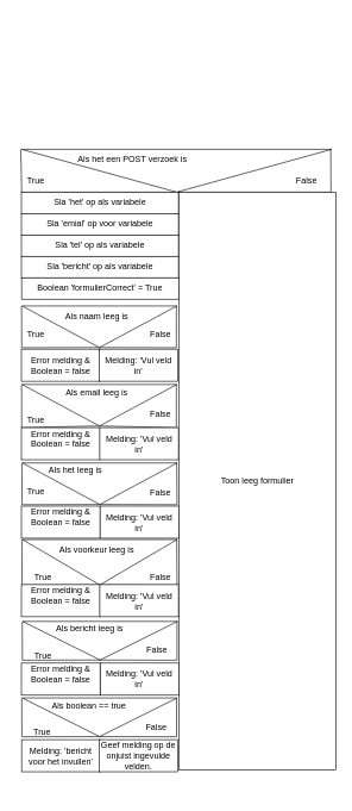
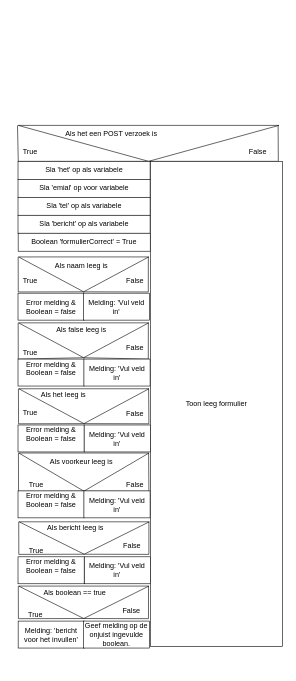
  <mxCell id="0" />
  <mxCell id="1" parent="0" />
  <mxCell id="2" value="" style="triangle;whiteSpace=wrap;html=1;rotation=90;" vertex="1" parent="1"><mxGeometry x="217.5" y="20.5" width="60" height="435" as="geometry" /></mxCell>
  <mxCell id="3" value="Als het een POST verzoek is" style="text;html=1;align=center;verticalAlign=middle;resizable=0;points=[];autosize=1;strokeColor=none;fillColor=none;" vertex="1" parent="1"><mxGeometry x="100" y="208" width="170" height="30" as="geometry" /></mxCell>
  <mxCell id="4" value="" style="endArrow=none;html=1;rounded=0;entryX=0;entryY=1.003;entryDx=0;entryDy=0;entryPerimeter=0;exitX=1;exitY=0.5;exitDx=0;exitDy=0;" edge="1" parent="1" source="2" target="2"><mxGeometry width="50" height="50" relative="1" as="geometry"><mxPoint x="0" y="318" as="sourcePoint" /><mxPoint x="40" y="268" as="targetPoint" /><Array as="points"><mxPoint x="30" y="268" /></Array></mxGeometry></mxCell>
  <mxCell id="5" value="" style="endArrow=none;html=1;rounded=0;entryX=0;entryY=0.003;entryDx=0;entryDy=0;entryPerimeter=0;exitX=1;exitY=0.5;exitDx=0;exitDy=0;" edge="1" parent="1" source="2" target="2"><mxGeometry width="50" height="50" relative="1" as="geometry"><mxPoint x="220" y="438" as="sourcePoint" /><mxPoint x="270" y="388" as="targetPoint" /><Array as="points"><mxPoint x="464" y="268" /></Array></mxGeometry></mxCell>
  <mxCell id="6" value="False" style="text;html=1;strokeColor=none;fillColor=none;align=center;verticalAlign=middle;whiteSpace=wrap;rounded=0;" vertex="1" parent="1"><mxGeometry x="400" y="238" width="60" height="30" as="geometry" /></mxCell>
  <mxCell id="7" value="True" style="text;html=1;strokeColor=none;fillColor=none;align=center;verticalAlign=middle;whiteSpace=wrap;rounded=0;" vertex="1" parent="1"><mxGeometry x="20" y="238" width="60" height="30" as="geometry" /></mxCell>
  <mxCell id="8" value="" style="triangle;whiteSpace=wrap;html=1;rotation=90;" vertex="1" parent="1"><mxGeometry x="110" y="348" width="58.19" height="217.27" as="geometry" /></mxCell>
  <mxCell id="9" value="" style="endArrow=none;html=1;rounded=0;entryX=0;entryY=1.003;entryDx=0;entryDy=0;entryPerimeter=0;exitX=1;exitY=0.5;exitDx=0;exitDy=0;" edge="1" parent="1" source="8" target="8"><mxGeometry width="50" height="50" relative="1" as="geometry"><mxPoint x="0.46" y="598" as="sourcePoint" /><mxPoint x="40.46" y="548" as="targetPoint" /><Array as="points"><mxPoint x="30" y="486" /></Array></mxGeometry></mxCell>
  <mxCell id="10" value="" style="endArrow=none;html=1;rounded=0;entryX=0;entryY=0.003;entryDx=0;entryDy=0;entryPerimeter=0;exitX=1;exitY=0.5;exitDx=0;exitDy=0;" edge="1" parent="1" source="8" target="8"><mxGeometry width="50" height="50" relative="1" as="geometry"><mxPoint x="220.46" y="718" as="sourcePoint" /><mxPoint x="270.46" y="668" as="targetPoint" /><Array as="points"><mxPoint x="247" y="486" /></Array></mxGeometry></mxCell>
  <mxCell id="11" value="Als naam leeg is" style="text;html=1;align=center;verticalAlign=middle;resizable=0;points=[];autosize=1;strokeColor=none;fillColor=none;" vertex="1" parent="1"><mxGeometry x="80" y="428" width="110" height="30" as="geometry" /></mxCell>
  <mxCell id="12" value="" style="triangle;whiteSpace=wrap;html=1;rotation=90;" vertex="1" parent="1"><mxGeometry x="110" y="458" width="58.19" height="217.27" as="geometry" /></mxCell>
  <mxCell id="13" value="" style="endArrow=none;html=1;rounded=0;entryX=0;entryY=1.003;entryDx=0;entryDy=0;entryPerimeter=0;exitX=1;exitY=0.5;exitDx=0;exitDy=0;" edge="1" parent="1" source="12" target="12"><mxGeometry width="50" height="50" relative="1" as="geometry"><mxPoint x="10.46" y="693" as="sourcePoint" /><mxPoint x="50.46" y="643" as="targetPoint" /><Array as="points"><mxPoint x="30" y="598" /></Array></mxGeometry></mxCell>
  <mxCell id="14" value="" style="endArrow=none;html=1;rounded=0;entryX=0;entryY=0.003;entryDx=0;entryDy=0;entryPerimeter=0;exitX=1;exitY=0.5;exitDx=0;exitDy=0;" edge="1" parent="1" source="12" target="12"><mxGeometry width="50" height="50" relative="1" as="geometry"><mxPoint x="230.46" y="813" as="sourcePoint" /><mxPoint x="280.46" y="763" as="targetPoint" /><Array as="points"><mxPoint x="247" y="598" /></Array></mxGeometry></mxCell>
- <mxCell id="15" value="Als email leeg is" style="text;html=1;align=center;verticalAlign=middle;resizable=0;points=[];autosize=1;strokeColor=none;fillColor=none;" vertex="1" parent="1"><mxGeometry x="80" y="535.27" width="110" height="30" as="geometry" /></mxCell>
+ <mxCell id="15" value="Als false leeg is" style="text;html=1;align=center;verticalAlign=middle;resizable=0;points=[];autosize=1;strokeColor=none;fillColor=none;" vertex="1" parent="1"><mxGeometry x="80" y="535.27" width="110" height="30" as="geometry" /></mxCell>
  <mxCell id="16" value="" style="triangle;whiteSpace=wrap;html=1;rotation=90;" vertex="1" parent="1"><mxGeometry x="110.46" y="568" width="58.19" height="217.27" as="geometry" /></mxCell>
  <mxCell id="17" value="" style="endArrow=none;html=1;rounded=0;entryX=0;entryY=1.003;entryDx=0;entryDy=0;entryPerimeter=0;exitX=1;exitY=0.5;exitDx=0;exitDy=0;" edge="1" parent="1" source="16" target="16"><mxGeometry width="50" height="50" relative="1" as="geometry"><mxPoint x="0.92" y="818" as="sourcePoint" /><mxPoint x="40.92" y="768" as="targetPoint" /><Array as="points"><mxPoint x="30.46" y="706" /></Array></mxGeometry></mxCell>
  <mxCell id="18" value="" style="endArrow=none;html=1;rounded=0;entryX=0;entryY=0.003;entryDx=0;entryDy=0;entryPerimeter=0;exitX=1;exitY=0.5;exitDx=0;exitDy=0;" edge="1" parent="1" source="16" target="16"><mxGeometry width="50" height="50" relative="1" as="geometry"><mxPoint x="220.92" y="938" as="sourcePoint" /><mxPoint x="270.92" y="888" as="targetPoint" /><Array as="points"><mxPoint x="248" y="706" /></Array></mxGeometry></mxCell>
  <mxCell id="19" value="Als het leeg is" style="text;html=1;align=center;verticalAlign=middle;resizable=0;points=[];autosize=1;strokeColor=none;fillColor=none;" vertex="1" parent="1"><mxGeometry x="59.56" y="643" width="90" height="30" as="geometry" /></mxCell>
  <mxCell id="20" value="" style="triangle;whiteSpace=wrap;html=1;rotation=90;" vertex="1" parent="1"><mxGeometry x="107.73" y="678" width="63.65" height="217.27" as="geometry" /></mxCell>
  <mxCell id="21" value="" style="endArrow=none;html=1;rounded=0;entryX=0;entryY=1.003;entryDx=0;entryDy=0;entryPerimeter=0;exitX=1;exitY=0.5;exitDx=0;exitDy=0;" edge="1" parent="1" source="20" target="20"><mxGeometry width="50" height="50" relative="1" as="geometry"><mxPoint x="10.92" y="880.73" as="sourcePoint" /><mxPoint x="50.92" y="830.73" as="targetPoint" /><Array as="points"><mxPoint x="30.46" y="818.73" /></Array></mxGeometry></mxCell>
  <mxCell id="22" value="" style="endArrow=none;html=1;rounded=0;entryX=0;entryY=0.003;entryDx=0;entryDy=0;entryPerimeter=0;exitX=1;exitY=0.5;exitDx=0;exitDy=0;" edge="1" parent="1" source="20" target="20"><mxGeometry width="50" height="50" relative="1" as="geometry"><mxPoint x="230.92" y="1000.73" as="sourcePoint" /><mxPoint x="280.92" y="950.73" as="targetPoint" /><Array as="points"><mxPoint x="248" y="818.73" /></Array></mxGeometry></mxCell>
  <mxCell id="23" value="Als voorkeur leeg is" style="text;html=1;align=center;verticalAlign=middle;resizable=0;points=[];autosize=1;strokeColor=none;fillColor=none;" vertex="1" parent="1"><mxGeometry x="75" y="755.27" width="120" height="30" as="geometry" /></mxCell>
  <mxCell id="24" value="" style="triangle;whiteSpace=wrap;html=1;rotation=90;" vertex="1" parent="1"><mxGeometry x="112.96" y="788" width="54.11" height="217.27" as="geometry" /></mxCell>
  <mxCell id="25" value="" style="endArrow=none;html=1;rounded=0;entryX=0;entryY=1.003;entryDx=0;entryDy=0;entryPerimeter=0;exitX=1;exitY=0.5;exitDx=0;exitDy=0;" edge="1" parent="1" source="24" target="24"><mxGeometry width="50" height="50" relative="1" as="geometry"><mxPoint x="11.38" y="985.96" as="sourcePoint" /><mxPoint x="51.38" y="935.96" as="targetPoint" /><Array as="points"><mxPoint x="30.92" y="923.96" /></Array></mxGeometry></mxCell>
  <mxCell id="26" value="" style="endArrow=none;html=1;rounded=0;entryX=0;entryY=0.003;entryDx=0;entryDy=0;entryPerimeter=0;exitX=1;exitY=0.5;exitDx=0;exitDy=0;" edge="1" parent="1" source="24" target="24"><mxGeometry width="50" height="50" relative="1" as="geometry"><mxPoint x="231.38" y="1105.96" as="sourcePoint" /><mxPoint x="281.38" y="1055.96" as="targetPoint" /><Array as="points"><mxPoint x="248" y="923.96" /></Array></mxGeometry></mxCell>
  <mxCell id="27" value="Als bericht leeg is" style="text;html=1;align=center;verticalAlign=middle;resizable=0;points=[];autosize=1;strokeColor=none;fillColor=none;" vertex="1" parent="1"><mxGeometry x="70" y="865.27" width="110" height="30" as="geometry" /></mxCell>
  <mxCell id="28" value="True" style="text;html=1;strokeColor=none;fillColor=none;align=center;verticalAlign=middle;whiteSpace=wrap;rounded=0;" vertex="1" parent="1"><mxGeometry x="20" y="453" width="60" height="30" as="geometry" /></mxCell>
  <mxCell id="29" value="True" style="text;html=1;strokeColor=none;fillColor=none;align=center;verticalAlign=middle;whiteSpace=wrap;rounded=0;" vertex="1" parent="1"><mxGeometry x="20" y="578" width="60" height="20" as="geometry" /></mxCell>
  <mxCell id="30" value="Sla 'het' op als variabele" style="rounded=0;whiteSpace=wrap;html=1;" vertex="1" parent="1"><mxGeometry x="29.56" y="268" width="220.44" height="30" as="geometry" /></mxCell>
  <mxCell id="31" value="Sla 'emial' op voor variabele" style="rounded=0;whiteSpace=wrap;html=1;" vertex="1" parent="1"><mxGeometry x="29.56" y="298" width="220.44" height="30" as="geometry" /></mxCell>
  <mxCell id="32" value="Sla 'tel' op als variabele" style="rounded=0;whiteSpace=wrap;html=1;" vertex="1" parent="1"><mxGeometry x="29.56" y="328" width="220.44" height="30" as="geometry" /></mxCell>
  <mxCell id="33" value="Sla 'bericht' op als variabele" style="rounded=0;whiteSpace=wrap;html=1;" vertex="1" parent="1"><mxGeometry x="29.56" y="358" width="220.44" height="30" as="geometry" /></mxCell>
  <mxCell id="34" value="Error melding &amp;amp; Boolean = false" style="rounded=0;whiteSpace=wrap;html=1;" vertex="1" parent="1"><mxGeometry x="29.56" y="488" width="110.44" height="45" as="geometry" /></mxCell>
  <mxCell id="35" value="&#10;Error melding &amp;amp; Boolean = false&lt;br&gt;&#10;&#10;" style="rounded=0;whiteSpace=wrap;html=1;" vertex="1" parent="1"><mxGeometry x="29.56" y="598" width="110.44" height="45" as="geometry" /></mxCell>
  <mxCell id="36" value="&#10;Error melding &amp;amp; Boolean = false&lt;br&gt;&#10;&#10;" style="rounded=0;whiteSpace=wrap;html=1;" vertex="1" parent="1"><mxGeometry x="29.56" y="708" width="110.44" height="45" as="geometry" /></mxCell>
  <mxCell id="37" value="&#10;Error melding &amp;amp; Boolean = false&lt;br&gt;&#10;&#10;" style="rounded=0;whiteSpace=wrap;html=1;" vertex="1" parent="1"><mxGeometry x="29.56" y="818" width="110.44" height="45" as="geometry" /></mxCell>
  <mxCell id="38" value="&#10;Error melding &amp;amp; Boolean = false&lt;br&gt;&#10;&#10;" style="rounded=0;whiteSpace=wrap;html=1;" vertex="1" parent="1"><mxGeometry x="29.56" y="928" width="110.44" height="45" as="geometry" /></mxCell>
  <mxCell id="39" value="True" style="text;html=1;strokeColor=none;fillColor=none;align=center;verticalAlign=middle;whiteSpace=wrap;rounded=0;" vertex="1" parent="1"><mxGeometry x="20" y="678" width="60" height="20" as="geometry" /></mxCell>
  <mxCell id="40" value="True" style="text;html=1;strokeColor=none;fillColor=none;align=center;verticalAlign=middle;whiteSpace=wrap;rounded=0;" vertex="1" parent="1"><mxGeometry x="29.56" y="798" width="60" height="20" as="geometry" /></mxCell>
  <mxCell id="41" value="True" style="text;html=1;strokeColor=none;fillColor=none;align=center;verticalAlign=middle;whiteSpace=wrap;rounded=0;" vertex="1" parent="1"><mxGeometry x="29.56" y="908" width="60" height="20" as="geometry" /></mxCell>
  <mxCell id="42" value="False" style="text;html=1;strokeColor=none;fillColor=none;align=center;verticalAlign=middle;whiteSpace=wrap;rounded=0;" vertex="1" parent="1"><mxGeometry x="195" y="453" width="60" height="30" as="geometry" /></mxCell>
  <mxCell id="43" value="False" style="text;html=1;strokeColor=none;fillColor=none;align=center;verticalAlign=middle;whiteSpace=wrap;rounded=0;" vertex="1" parent="1"><mxGeometry x="195" y="565.27" width="60" height="30" as="geometry" /></mxCell>
  <mxCell id="44" value="False" style="text;html=1;strokeColor=none;fillColor=none;align=center;verticalAlign=middle;whiteSpace=wrap;rounded=0;" vertex="1" parent="1"><mxGeometry x="195" y="675.27" width="60" height="30" as="geometry" /></mxCell>
  <mxCell id="45" value="False" style="text;html=1;strokeColor=none;fillColor=none;align=center;verticalAlign=middle;whiteSpace=wrap;rounded=0;" vertex="1" parent="1"><mxGeometry x="195" y="793" width="60" height="30" as="geometry" /></mxCell>
  <mxCell id="46" value="False" style="text;html=1;strokeColor=none;fillColor=none;align=center;verticalAlign=middle;whiteSpace=wrap;rounded=0;" vertex="1" parent="1"><mxGeometry x="190" y="895.27" width="60" height="30" as="geometry" /></mxCell>
  <mxCell id="47" value="Boolean 'formulierCorrect' = True" style="rounded=0;whiteSpace=wrap;html=1;" vertex="1" parent="1"><mxGeometry x="29.8" y="388" width="220.44" height="30" as="geometry" /></mxCell>
  <mxCell id="48" value="" style="triangle;whiteSpace=wrap;html=1;rotation=90;" vertex="1" parent="1"><mxGeometry x="112.27" y="895.27" width="54.11" height="217.27" as="geometry" /></mxCell>
  <mxCell id="49" value="" style="endArrow=none;html=1;rounded=0;entryX=0;entryY=1.003;entryDx=0;entryDy=0;entryPerimeter=0;exitX=1;exitY=0.5;exitDx=0;exitDy=0;" edge="1" parent="1" source="48" target="48"><mxGeometry width="50" height="50" relative="1" as="geometry"><mxPoint x="10.69" y="1093.23" as="sourcePoint" /><mxPoint x="50.69" y="1043.23" as="targetPoint" /><Array as="points"><mxPoint x="30.23" y="1031.23" /></Array></mxGeometry></mxCell>
  <mxCell id="50" value="" style="endArrow=none;html=1;rounded=0;entryX=0;entryY=0.003;entryDx=0;entryDy=0;entryPerimeter=0;exitX=1;exitY=0.5;exitDx=0;exitDy=0;" edge="1" parent="1" source="48" target="48"><mxGeometry width="50" height="50" relative="1" as="geometry"><mxPoint x="230.69" y="1213.23" as="sourcePoint" /><mxPoint x="280.69" y="1163.23" as="targetPoint" /><Array as="points"><mxPoint x="247.31" y="1031.23" /></Array></mxGeometry></mxCell>
  <mxCell id="51" value="Als boolean == true" style="text;html=1;align=center;verticalAlign=middle;resizable=0;points=[];autosize=1;strokeColor=none;fillColor=none;" vertex="1" parent="1"><mxGeometry x="64.31" y="972.54" width="120" height="30" as="geometry" /></mxCell>
  <mxCell id="52" value="True" style="text;html=1;strokeColor=none;fillColor=none;align=center;verticalAlign=middle;whiteSpace=wrap;rounded=0;" vertex="1" parent="1"><mxGeometry x="28.87" y="1015.27" width="60" height="20" as="geometry" /></mxCell>
  <mxCell id="53" value="False" style="text;html=1;strokeColor=none;fillColor=none;align=center;verticalAlign=middle;whiteSpace=wrap;rounded=0;" vertex="1" parent="1"><mxGeometry x="189.31" y="1002.54" width="60" height="30" as="geometry" /></mxCell>
  <mxCell id="54" value="Melding: 'bericht voor het invullen'" style="rounded=0;whiteSpace=wrap;html=1;" vertex="1" parent="1"><mxGeometry x="29.8" y="1035.27" width="110.44" height="45" as="geometry" /></mxCell>
- <mxCell id="55" value="Geef melding op de onjuist ingevulde velden." style="rounded=0;whiteSpace=wrap;html=1;" vertex="1" parent="1"><mxGeometry x="138.87" y="1035.27" width="110.44" height="45" as="geometry" /></mxCell>
+ <mxCell id="55" value="Geef melding op de onjuist ingevulde boolean." style="rounded=0;whiteSpace=wrap;html=1;" vertex="1" parent="1"><mxGeometry x="138.87" y="1035.27" width="110.44" height="45" as="geometry" /></mxCell>
  <mxCell id="56" value="Melding: 'Vul veld in'" style="rounded=0;whiteSpace=wrap;html=1;" vertex="1" parent="1"><mxGeometry x="140.24" y="928" width="110.44" height="45" as="geometry" /></mxCell>
  <mxCell id="57" value="Melding: 'Vul veld in'" style="rounded=0;whiteSpace=wrap;html=1;" vertex="1" parent="1"><mxGeometry x="139.56" y="818" width="110.44" height="45" as="geometry" /></mxCell>
  <mxCell id="58" value="Melding: 'Vul veld in'" style="rounded=0;whiteSpace=wrap;html=1;" vertex="1" parent="1"><mxGeometry x="140" y="708" width="110.44" height="45" as="geometry" /></mxCell>
  <mxCell id="59" value="Melding: 'Vul veld in'" style="rounded=0;whiteSpace=wrap;html=1;" vertex="1" parent="1"><mxGeometry x="139.56" y="598" width="110.44" height="45" as="geometry" /></mxCell>
  <mxCell id="60" value="Melding: 'Vul veld in'" style="rounded=0;whiteSpace=wrap;html=1;" vertex="1" parent="1"><mxGeometry x="138.87" y="488" width="110.44" height="45" as="geometry" /></mxCell>
  <mxCell id="61" value="Toon leeg formulier" style="rounded=0;whiteSpace=wrap;html=1;" vertex="1" parent="1"><mxGeometry x="250.68" y="268" width="220.44" height="810" as="geometry" /></mxCell>
